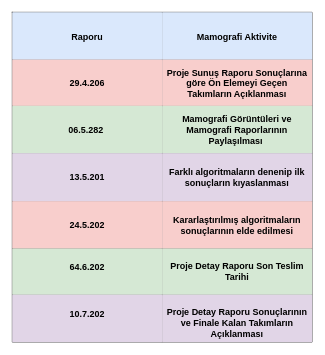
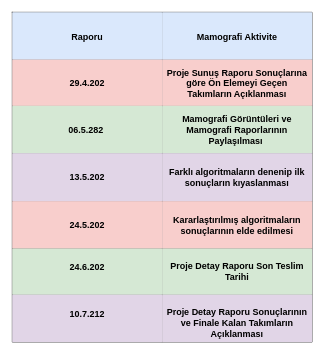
  <mxCell id="0" style=";html=1;" />
  <mxCell id="1" style=";html=1;" parent="0" />
  <mxCell id="2" value="" style="shape=table;startSize=0;container=1;collapsible=0;childLayout=tableLayout;" vertex="1" parent="1"><mxGeometry x="20" y="20" width="500" height="550" as="geometry" /></mxCell>
  <mxCell id="3" value="" style="shape=tableRow;horizontal=0;startSize=0;swimlaneHead=0;swimlaneBody=0;strokeColor=inherit;top=0;left=0;bottom=0;right=0;collapsible=0;dropTarget=0;fillColor=none;points=[[0,0.5],[1,0.5]];portConstraint=eastwest;" vertex="1" parent="2"><mxGeometry width="500" height="79" as="geometry" /></mxCell>
  <mxCell id="4" value="Raporu" style="shape=partialRectangle;html=1;whiteSpace=wrap;connectable=0;strokeColor=#6c8ebf;overflow=hidden;fillColor=#dae8fc;top=0;left=0;bottom=0;right=0;pointerEvents=1;fontStyle=1;fontSize=15;" vertex="1" parent="3"><mxGeometry width="250" height="79" as="geometry"><mxRectangle width="250" height="79" as="alternateBounds" /></mxGeometry></mxCell>
  <mxCell id="5" value="Mamografi Aktivite" style="shape=partialRectangle;html=1;whiteSpace=wrap;connectable=0;strokeColor=#6c8ebf;overflow=hidden;fillColor=#dae8fc;top=0;left=0;bottom=0;right=0;pointerEvents=1;fontStyle=1;fontSize=15;" vertex="1" parent="3"><mxGeometry x="250" width="250" height="79" as="geometry"><mxRectangle width="250" height="79" as="alternateBounds" /></mxGeometry></mxCell>
  <mxCell id="6" value="" style="shape=tableRow;horizontal=0;startSize=0;swimlaneHead=0;swimlaneBody=0;strokeColor=inherit;top=0;left=0;bottom=0;right=0;collapsible=0;dropTarget=0;fillColor=none;points=[[0,0.5],[1,0.5]];portConstraint=eastwest;" vertex="1" parent="2"><mxGeometry y="79" width="500" height="77" as="geometry" /></mxCell>
- <mxCell id="7" value="29.4.206" style="shape=partialRectangle;html=1;whiteSpace=wrap;connectable=0;strokeColor=#b85450;overflow=hidden;fillColor=#f8cecc;top=0;left=0;bottom=0;right=0;pointerEvents=1;fontStyle=1;fontSize=15;" vertex="1" parent="6"><mxGeometry width="250" height="77" as="geometry"><mxRectangle width="250" height="77" as="alternateBounds" /></mxGeometry></mxCell>
+ <mxCell id="7" value="29.4.202" style="shape=partialRectangle;html=1;whiteSpace=wrap;connectable=0;strokeColor=#b85450;overflow=hidden;fillColor=#f8cecc;top=0;left=0;bottom=0;right=0;pointerEvents=1;fontStyle=1;fontSize=15;" vertex="1" parent="6"><mxGeometry width="250" height="77" as="geometry"><mxRectangle width="250" height="77" as="alternateBounds" /></mxGeometry></mxCell>
  <mxCell id="8" value="Proje Sunuş Raporu Sonuçlarına göre Ön Elemeyi Geçen&lt;br style=&quot;font-size: 15px;&quot;&gt;Takımların Açıklanması" style="shape=partialRectangle;html=1;whiteSpace=wrap;connectable=0;strokeColor=#b85450;overflow=hidden;fillColor=#f8cecc;top=0;left=0;bottom=0;right=0;pointerEvents=1;fontStyle=1;fontSize=15;" vertex="1" parent="6"><mxGeometry x="250" width="250" height="77" as="geometry"><mxRectangle width="250" height="77" as="alternateBounds" /></mxGeometry></mxCell>
  <mxCell id="9" value="" style="shape=tableRow;horizontal=0;startSize=0;swimlaneHead=0;swimlaneBody=0;strokeColor=inherit;top=0;left=0;bottom=0;right=0;collapsible=0;dropTarget=0;fillColor=none;points=[[0,0.5],[1,0.5]];portConstraint=eastwest;" vertex="1" parent="2"><mxGeometry y="156" width="500" height="79" as="geometry" /></mxCell>
  <mxCell id="10" value="06.5.282&amp;nbsp;" style="shape=partialRectangle;html=1;whiteSpace=wrap;connectable=0;strokeColor=#82b366;overflow=hidden;fillColor=#d5e8d4;top=0;left=0;bottom=0;right=0;pointerEvents=1;fontStyle=1;fontSize=15;" vertex="1" parent="9"><mxGeometry width="250" height="79" as="geometry"><mxRectangle width="250" height="79" as="alternateBounds" /></mxGeometry></mxCell>
  <mxCell id="11" value="Mamografi Görüntüleri ve Mamografi Raporlarının Paylaşılması&amp;nbsp;" style="shape=partialRectangle;html=1;whiteSpace=wrap;connectable=0;strokeColor=#82b366;overflow=hidden;fillColor=#d5e8d4;top=0;left=0;bottom=0;right=0;pointerEvents=1;fontStyle=1;fontSize=15;" vertex="1" parent="9"><mxGeometry x="250" width="250" height="79" as="geometry"><mxRectangle width="250" height="79" as="alternateBounds" /></mxGeometry></mxCell>
  <mxCell id="12" value="" style="shape=tableRow;horizontal=0;startSize=0;swimlaneHead=0;swimlaneBody=0;strokeColor=inherit;top=0;left=0;bottom=0;right=0;collapsible=0;dropTarget=0;fillColor=none;points=[[0,0.5],[1,0.5]];portConstraint=eastwest;" vertex="1" parent="2"><mxGeometry y="235" width="500" height="80" as="geometry" /></mxCell>
- <mxCell id="13" value="13.5.201" style="shape=partialRectangle;html=1;whiteSpace=wrap;connectable=0;strokeColor=#9673a6;overflow=hidden;fillColor=#e1d5e7;top=0;left=0;bottom=0;right=0;pointerEvents=1;fontStyle=1;fontSize=15;" vertex="1" parent="12"><mxGeometry width="250" height="80" as="geometry"><mxRectangle width="250" height="80" as="alternateBounds" /></mxGeometry></mxCell>
+ <mxCell id="13" value="13.5.202" style="shape=partialRectangle;html=1;whiteSpace=wrap;connectable=0;strokeColor=#9673a6;overflow=hidden;fillColor=#e1d5e7;top=0;left=0;bottom=0;right=0;pointerEvents=1;fontStyle=1;fontSize=15;" vertex="1" parent="12"><mxGeometry width="250" height="80" as="geometry"><mxRectangle width="250" height="80" as="alternateBounds" /></mxGeometry></mxCell>
  <mxCell id="14" value="Farklı algoritmaların denenip ilk sonuçların kıyaslanması" style="shape=partialRectangle;html=1;whiteSpace=wrap;connectable=0;strokeColor=#9673a6;overflow=hidden;fillColor=#e1d5e7;top=0;left=0;bottom=0;right=0;pointerEvents=1;fontStyle=1;fontSize=15;" vertex="1" parent="12"><mxGeometry x="250" width="250" height="80" as="geometry"><mxRectangle width="250" height="80" as="alternateBounds" /></mxGeometry></mxCell>
  <mxCell id="15" value="" style="shape=tableRow;horizontal=0;startSize=0;swimlaneHead=0;swimlaneBody=0;strokeColor=inherit;top=0;left=0;bottom=0;right=0;collapsible=0;dropTarget=0;fillColor=none;points=[[0,0.5],[1,0.5]];portConstraint=eastwest;" vertex="1" parent="2"><mxGeometry y="315" width="500" height="79" as="geometry" /></mxCell>
  <mxCell id="16" value="24.5.202" style="shape=partialRectangle;html=1;whiteSpace=wrap;connectable=0;strokeColor=#b85450;overflow=hidden;fillColor=#f8cecc;top=0;left=0;bottom=0;right=0;pointerEvents=1;fontStyle=1;fontSize=15;" vertex="1" parent="15"><mxGeometry width="250" height="79" as="geometry"><mxRectangle width="250" height="79" as="alternateBounds" /></mxGeometry></mxCell>
  <mxCell id="17" value="Kararlaştırılmış algoritmaların sonuçlarının elde edilmesi" style="shape=partialRectangle;html=1;whiteSpace=wrap;connectable=0;strokeColor=#b85450;overflow=hidden;fillColor=#f8cecc;top=0;left=0;bottom=0;right=0;pointerEvents=1;fontStyle=1;fontSize=15;" vertex="1" parent="15"><mxGeometry x="250" width="250" height="79" as="geometry"><mxRectangle width="250" height="79" as="alternateBounds" /></mxGeometry></mxCell>
  <mxCell id="18" value="" style="shape=tableRow;horizontal=0;startSize=0;swimlaneHead=0;swimlaneBody=0;strokeColor=inherit;top=0;left=0;bottom=0;right=0;collapsible=0;dropTarget=0;fillColor=none;points=[[0,0.5],[1,0.5]];portConstraint=eastwest;" vertex="1" parent="2"><mxGeometry y="394" width="500" height="77" as="geometry" /></mxCell>
- <mxCell id="19" value="&#10;64.6.202&#10;&#10;" style="shape=partialRectangle;html=1;whiteSpace=wrap;connectable=0;strokeColor=#82b366;overflow=hidden;fillColor=#d5e8d4;top=0;left=0;bottom=0;right=0;pointerEvents=1;fontStyle=1;fontSize=15;" vertex="1" parent="18"><mxGeometry width="250" height="77" as="geometry"><mxRectangle width="250" height="77" as="alternateBounds" /></mxGeometry></mxCell>
+ <mxCell id="19" value="&#10;24.6.202&#10;&#10;" style="shape=partialRectangle;html=1;whiteSpace=wrap;connectable=0;strokeColor=#82b366;overflow=hidden;fillColor=#d5e8d4;top=0;left=0;bottom=0;right=0;pointerEvents=1;fontStyle=1;fontSize=15;" vertex="1" parent="18"><mxGeometry width="250" height="77" as="geometry"><mxRectangle width="250" height="77" as="alternateBounds" /></mxGeometry></mxCell>
  <mxCell id="20" value="&#10;Proje Detay Raporu Son Teslim Tarihi&#10;&#10;" style="shape=partialRectangle;html=1;whiteSpace=wrap;connectable=0;strokeColor=#82b366;overflow=hidden;fillColor=#d5e8d4;top=0;left=0;bottom=0;right=0;pointerEvents=1;fontStyle=1;fontSize=15;" vertex="1" parent="18"><mxGeometry x="250" width="250" height="77" as="geometry"><mxRectangle width="250" height="77" as="alternateBounds" /></mxGeometry></mxCell>
  <mxCell id="21" value="" style="shape=tableRow;horizontal=0;startSize=0;swimlaneHead=0;swimlaneBody=0;strokeColor=inherit;top=0;left=0;bottom=0;right=0;collapsible=0;dropTarget=0;fillColor=none;points=[[0,0.5],[1,0.5]];portConstraint=eastwest;" vertex="1" parent="2"><mxGeometry y="471" width="500" height="79" as="geometry" /></mxCell>
- <mxCell id="22" value="&#10;10.7.202&#10;&#10;" style="shape=partialRectangle;html=1;whiteSpace=wrap;connectable=0;strokeColor=#9673a6;overflow=hidden;fillColor=#e1d5e7;top=0;left=0;bottom=0;right=0;pointerEvents=1;fontStyle=1;fontSize=15;" vertex="1" parent="21"><mxGeometry width="250" height="79" as="geometry"><mxRectangle width="250" height="79" as="alternateBounds" /></mxGeometry></mxCell>
+ <mxCell id="22" value="&#10;10.7.212&#10;&#10;" style="shape=partialRectangle;html=1;whiteSpace=wrap;connectable=0;strokeColor=#9673a6;overflow=hidden;fillColor=#e1d5e7;top=0;left=0;bottom=0;right=0;pointerEvents=1;fontStyle=1;fontSize=15;" vertex="1" parent="21"><mxGeometry width="250" height="79" as="geometry"><mxRectangle width="250" height="79" as="alternateBounds" /></mxGeometry></mxCell>
  <mxCell id="23" value="&#10;Proje Detay Raporu Sonuçlarının ve Finale Kalan Takımların&#10;Açıklanması&#10;&#10;" style="shape=partialRectangle;html=1;whiteSpace=wrap;connectable=0;strokeColor=#9673a6;overflow=hidden;fillColor=#e1d5e7;top=0;left=0;bottom=0;right=0;pointerEvents=1;fontStyle=1;fontSize=15;" vertex="1" parent="21"><mxGeometry x="250" width="250" height="79" as="geometry"><mxRectangle width="250" height="79" as="alternateBounds" /></mxGeometry></mxCell>
